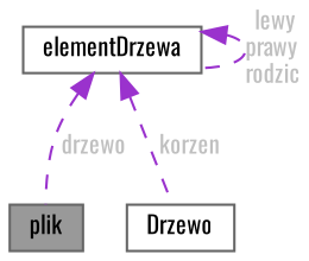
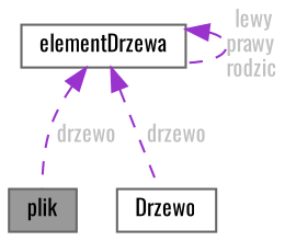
  digraph {
    fontname=Oswald
    node [color=gray40 fillcolor=white fontname=Oswald fontsize=10 shape=box style=filled]
    edge [color=darkorchid3 dir=back fontcolor=grey fontname=Oswald fontsize=10 labelfontname=Helvetica labelfontsize=10 style=dashed]
    n1 [fillcolor=grey60 fontcolor=black height=0.2 label=plik width=0.4]
    n2 [height=0.2 label=Drzewo width=0.4]
    n3 [height=0.2 label=elementDrzewa width=0.4]
    n3 -> n1 [label=" drzewo"]
-   n3 -> n2 [label=" korzen"]
+   n3 -> n2 [label=" drzewo"]
    n3 -> n3 [label=" lewy\nprawy\nrodzic"]
  }
